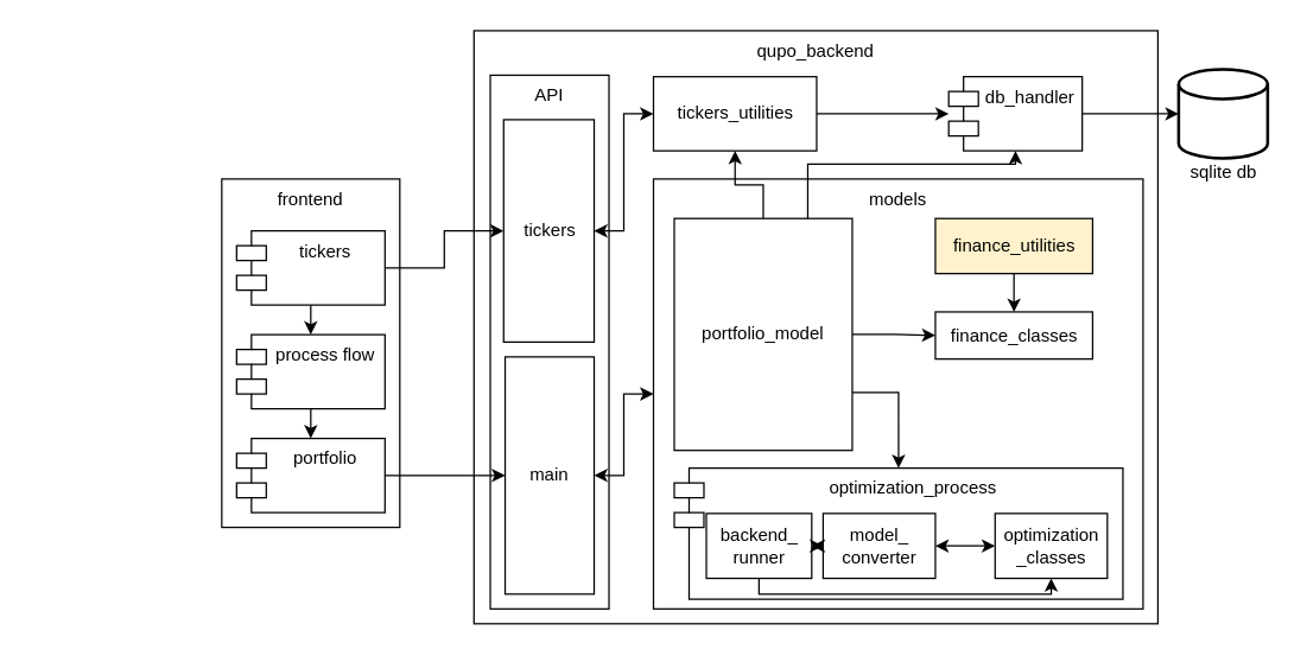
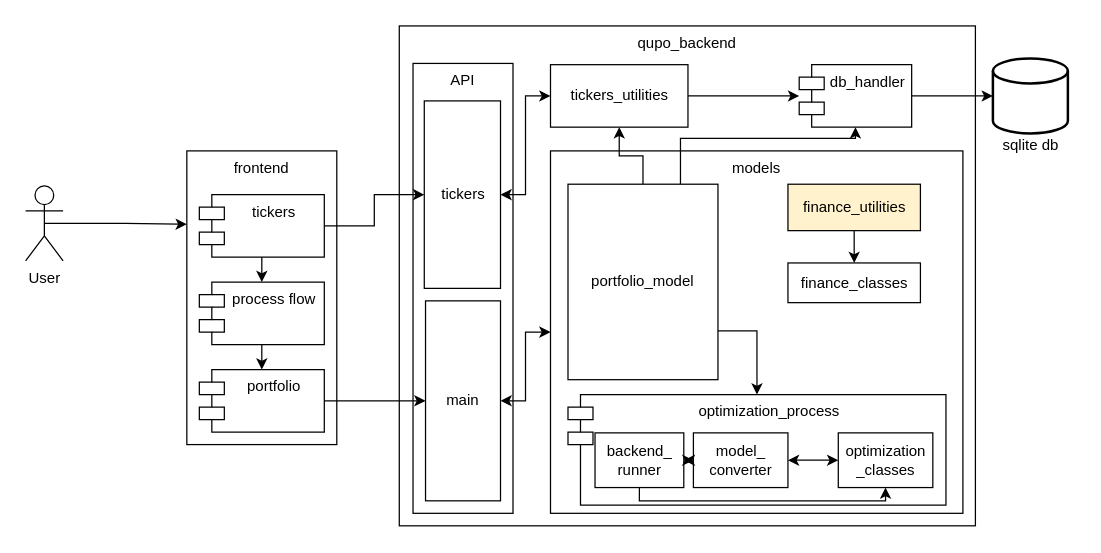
  <mxCell id="0" />
  <mxCell id="1" parent="0" />
  <mxCell id="2" value="qupo_backend" style="rounded=0;whiteSpace=wrap;html=1;verticalAlign=top;" parent="1" vertex="1"><mxGeometry x="319" y="20" width="461" height="400" as="geometry" /></mxCell>
  <mxCell id="3" value="API" style="rounded=0;whiteSpace=wrap;html=1;verticalAlign=top;" parent="1" vertex="1"><mxGeometry x="330" y="50" width="80" height="360" as="geometry" /></mxCell>
  <mxCell id="4" style="edgeStyle=orthogonalEdgeStyle;rounded=0;orthogonalLoop=1;jettySize=auto;html=1;exitX=1;exitY=0.5;exitDx=0;exitDy=0;entryX=0;entryY=0.5;entryDx=0;entryDy=0;entryPerimeter=0;" parent="1" source="5" target="7" edge="1"><mxGeometry relative="1" as="geometry"><mxPoint x="839" y="105" as="targetPoint" /></mxGeometry></mxCell>
  <mxCell id="5" value="db_handler" style="shape=module;align=left;spacingLeft=20;align=center;verticalAlign=top;" parent="1" vertex="1"><mxGeometry x="639" y="51" width="90" height="50" as="geometry" /></mxCell>
  <mxCell id="6" value="" style="group" parent="1" vertex="1" connectable="0"><mxGeometry x="789" y="46" width="70" height="85" as="geometry" /></mxCell>
  <mxCell id="7" value="" style="strokeWidth=2;html=1;shape=mxgraph.flowchart.database;whiteSpace=wrap;" parent="6" vertex="1"><mxGeometry x="5" width="60" height="60" as="geometry" /></mxCell>
  <mxCell id="8" value="sqlite db" style="text;html=1;align=center;verticalAlign=middle;resizable=0;points=[];autosize=1;strokeColor=none;fillColor=none;" parent="6" vertex="1"><mxGeometry y="55" width="70" height="30" as="geometry" /></mxCell>
  <mxCell id="9" value="" style="group;verticalAlign=top;" parent="1" vertex="1" connectable="0"><mxGeometry x="440" y="120" width="380" height="300" as="geometry" /></mxCell>
  <mxCell id="10" value="models" style="rounded=0;whiteSpace=wrap;html=1;verticalAlign=top;" parent="9" vertex="1"><mxGeometry width="330" height="290" as="geometry" /></mxCell>
  <mxCell id="11" value="finance_classes" style="html=1;" parent="9" vertex="1"><mxGeometry x="190" y="89.655" width="106" height="31.769" as="geometry" /></mxCell>
  <mxCell id="12" value="finance_utilities" style="html=1;fillColor=#fff2cc;" parent="9" vertex="1"><mxGeometry x="190" y="26.655" width="106" height="37.154" as="geometry" /></mxCell>
  <mxCell id="13" style="edgeStyle=orthogonalEdgeStyle;rounded=0;orthogonalLoop=1;jettySize=auto;html=1;exitX=0.5;exitY=1;exitDx=0;exitDy=0;entryX=0.5;entryY=0;entryDx=0;entryDy=0;startArrow=none;startFill=0;" parent="9" source="12" target="11" edge="1"><mxGeometry relative="1" as="geometry" /></mxCell>
- <mxCell id="14" style="edgeStyle=orthogonalEdgeStyle;rounded=0;orthogonalLoop=1;jettySize=auto;html=1;exitX=1;exitY=0.5;exitDx=0;exitDy=0;entryX=0;entryY=0.5;entryDx=0;entryDy=0;startArrow=none;startFill=0;" parent="9" source="16" target="11" edge="1"><mxGeometry relative="1" as="geometry" /></mxCell>
  <mxCell id="15" style="edgeStyle=orthogonalEdgeStyle;rounded=0;orthogonalLoop=1;jettySize=auto;html=1;exitX=1;exitY=0.75;exitDx=0;exitDy=0;entryX=0.5;entryY=0;entryDx=0;entryDy=0;startArrow=none;startFill=0;" parent="9" source="16" target="18" edge="1"><mxGeometry relative="1" as="geometry" /></mxCell>
  <mxCell id="16" value="portfolio_model" style="rounded=0;whiteSpace=wrap;html=1;" parent="9" vertex="1"><mxGeometry x="14" y="26.654" width="120" height="156.423" as="geometry" /></mxCell>
  <mxCell id="17" value="" style="group" parent="9" vertex="1" connectable="0"><mxGeometry x="14" y="195" width="310" height="105" as="geometry" /></mxCell>
  <mxCell id="18" value="optimization_process" style="shape=module;align=left;spacingLeft=20;align=center;verticalAlign=top;" parent="17" vertex="1"><mxGeometry width="302.439" height="88.421" as="geometry" /></mxCell>
  <mxCell id="19" style="edgeStyle=orthogonalEdgeStyle;rounded=0;orthogonalLoop=1;jettySize=auto;html=1;exitX=0.5;exitY=1;exitDx=0;exitDy=0;entryX=0.5;entryY=1;entryDx=0;entryDy=0;startArrow=none;startFill=0;" parent="17" source="20" target="24" edge="1"><mxGeometry relative="1" as="geometry"><Array as="points"><mxPoint x="57" y="85" /><mxPoint x="254" y="85" /></Array></mxGeometry></mxCell>
  <mxCell id="20" value="backend_&lt;br&gt;runner" style="html=1;" parent="17" vertex="1"><mxGeometry x="21.628" y="30.627" width="71.026" height="43.746" as="geometry" /></mxCell>
  <mxCell id="21" style="edgeStyle=orthogonalEdgeStyle;rounded=0;orthogonalLoop=1;jettySize=auto;html=1;exitX=1;exitY=0.5;exitDx=0;exitDy=0;entryX=0;entryY=0.5;entryDx=0;entryDy=0;startArrow=classic;startFill=1;" parent="17" source="22" target="24" edge="1"><mxGeometry relative="1" as="geometry" /></mxCell>
  <mxCell id="22" value="model_&lt;br&gt;converter" style="html=1;" parent="17" vertex="1"><mxGeometry x="100.349" y="30.627" width="75.647" height="43.746" as="geometry" /></mxCell>
  <mxCell id="23" style="edgeStyle=orthogonalEdgeStyle;rounded=0;orthogonalLoop=1;jettySize=auto;html=1;exitX=1;exitY=0.5;exitDx=0;exitDy=0;entryX=0;entryY=0.5;entryDx=0;entryDy=0;startArrow=classic;startFill=1;" parent="17" source="20" target="22" edge="1"><mxGeometry relative="1" as="geometry" /></mxCell>
  <mxCell id="24" value="optimization&lt;br&gt;_classes" style="html=1;" parent="17" vertex="1"><mxGeometry x="216.279" y="30.627" width="75.647" height="43.746" as="geometry" /></mxCell>
  <mxCell id="25" style="edgeStyle=orthogonalEdgeStyle;rounded=0;orthogonalLoop=1;jettySize=auto;html=1;exitX=1;exitY=0.5;exitDx=0;exitDy=0;entryX=0;entryY=0.5;entryDx=0;entryDy=0;startArrow=none;startFill=0;entryPerimeter=0;" parent="1" source="36" target="5" edge="1"><mxGeometry relative="1" as="geometry" /></mxCell>
  <mxCell id="26" value="" style="group" parent="1" vertex="1" connectable="0"><mxGeometry x="149" y="120" width="120" height="235" as="geometry" /></mxCell>
  <mxCell id="27" value="frontend" style="rounded=0;whiteSpace=wrap;html=1;verticalAlign=top;" parent="26" vertex="1"><mxGeometry width="120" height="235" as="geometry" /></mxCell>
  <mxCell id="28" value="tickers" style="shape=module;align=left;spacingLeft=20;align=center;verticalAlign=top;" parent="26" vertex="1"><mxGeometry x="10" y="35" width="100" height="50" as="geometry" /></mxCell>
  <mxCell id="29" value="process flow" style="shape=module;align=left;spacingLeft=20;align=center;verticalAlign=top;" parent="26" vertex="1"><mxGeometry x="10" y="105" width="100" height="50" as="geometry" /></mxCell>
  <mxCell id="30" style="edgeStyle=orthogonalEdgeStyle;rounded=0;orthogonalLoop=1;jettySize=auto;html=1;exitX=0.5;exitY=1;exitDx=0;exitDy=0;entryX=0.5;entryY=0;entryDx=0;entryDy=0;startArrow=none;startFill=0;" parent="26" source="28" target="29" edge="1"><mxGeometry relative="1" as="geometry" /></mxCell>
  <mxCell id="31" value="portfolio" style="shape=module;align=left;spacingLeft=20;align=center;verticalAlign=top;" parent="26" vertex="1"><mxGeometry x="10" y="175" width="100" height="50" as="geometry" /></mxCell>
  <mxCell id="32" style="edgeStyle=orthogonalEdgeStyle;rounded=0;orthogonalLoop=1;jettySize=auto;html=1;exitX=0.5;exitY=1;exitDx=0;exitDy=0;entryX=0.5;entryY=0;entryDx=0;entryDy=0;startArrow=none;startFill=0;" parent="26" source="29" target="31" edge="1"><mxGeometry relative="1" as="geometry" /></mxCell>
  <mxCell id="33" style="edgeStyle=orthogonalEdgeStyle;rounded=0;orthogonalLoop=1;jettySize=auto;html=1;exitX=1;exitY=0.5;exitDx=0;exitDy=0;entryX=0;entryY=0.5;entryDx=0;entryDy=0;startArrow=none;startFill=0;" parent="1" source="28" target="35" edge="1"><mxGeometry relative="1" as="geometry" /></mxCell>
  <mxCell id="34" style="edgeStyle=orthogonalEdgeStyle;rounded=0;orthogonalLoop=1;jettySize=auto;html=1;exitX=1;exitY=0.5;exitDx=0;exitDy=0;startArrow=classic;startFill=1;" parent="1" source="35" target="36" edge="1"><mxGeometry relative="1" as="geometry" /></mxCell>
  <mxCell id="35" value="tickers" style="html=1;" parent="1" vertex="1"><mxGeometry x="339" y="80" width="61" height="150" as="geometry" /></mxCell>
  <mxCell id="36" value="tickers_utilities" style="html=1;" parent="1" vertex="1"><mxGeometry x="440" y="51" width="110" height="50" as="geometry" /></mxCell>
  <mxCell id="37" style="edgeStyle=orthogonalEdgeStyle;rounded=0;orthogonalLoop=1;jettySize=auto;html=1;exitX=1;exitY=0.5;exitDx=0;exitDy=0;startArrow=classic;startFill=1;" parent="1" source="38" target="10" edge="1"><mxGeometry relative="1" as="geometry"><mxPoint x="440" y="282.5" as="targetPoint" /></mxGeometry></mxCell>
  <mxCell id="38" value="main" style="rounded=0;whiteSpace=wrap;html=1;" parent="1" vertex="1"><mxGeometry x="340" y="240" width="60" height="160" as="geometry" /></mxCell>
  <mxCell id="39" style="edgeStyle=orthogonalEdgeStyle;rounded=0;orthogonalLoop=1;jettySize=auto;html=1;exitX=1;exitY=0.5;exitDx=0;exitDy=0;entryX=0;entryY=0.5;entryDx=0;entryDy=0;" parent="1" source="31" target="38" edge="1"><mxGeometry relative="1" as="geometry" /></mxCell>
  <mxCell id="40" style="edgeStyle=orthogonalEdgeStyle;rounded=0;orthogonalLoop=1;jettySize=auto;html=1;exitX=0.5;exitY=0;exitDx=0;exitDy=0;entryX=0.5;entryY=1;entryDx=0;entryDy=0;startArrow=none;startFill=0;" parent="1" source="16" target="36" edge="1"><mxGeometry relative="1" as="geometry" /></mxCell>
+ <mxCell id="41" style="edgeStyle=orthogonalEdgeStyle;rounded=0;orthogonalLoop=1;jettySize=auto;html=1;exitX=0.5;exitY=0.5;exitDx=0;exitDy=0;exitPerimeter=0;entryX=0;entryY=0.25;entryDx=0;entryDy=0;startArrow=none;startFill=0;" parent="1" source="42" target="27" edge="1"><mxGeometry relative="1" as="geometry" /></mxCell>
+ <mxCell id="42" value="User" style="shape=umlActor;verticalLabelPosition=bottom;verticalAlign=top;html=1;outlineConnect=0;" parent="1" vertex="1"><mxGeometry x="20" y="148" width="30" height="60" as="geometry" /></mxCell>
  <mxCell id="43" style="edgeStyle=orthogonalEdgeStyle;rounded=0;orthogonalLoop=1;jettySize=auto;html=1;exitX=0.75;exitY=0;exitDx=0;exitDy=0;entryX=0.5;entryY=1;entryDx=0;entryDy=0;" edge="1" parent="1" source="16" target="5"><mxGeometry relative="1" as="geometry"><Array as="points"><mxPoint x="544" y="110" /><mxPoint x="684" y="110" /></Array></mxGeometry></mxCell>
